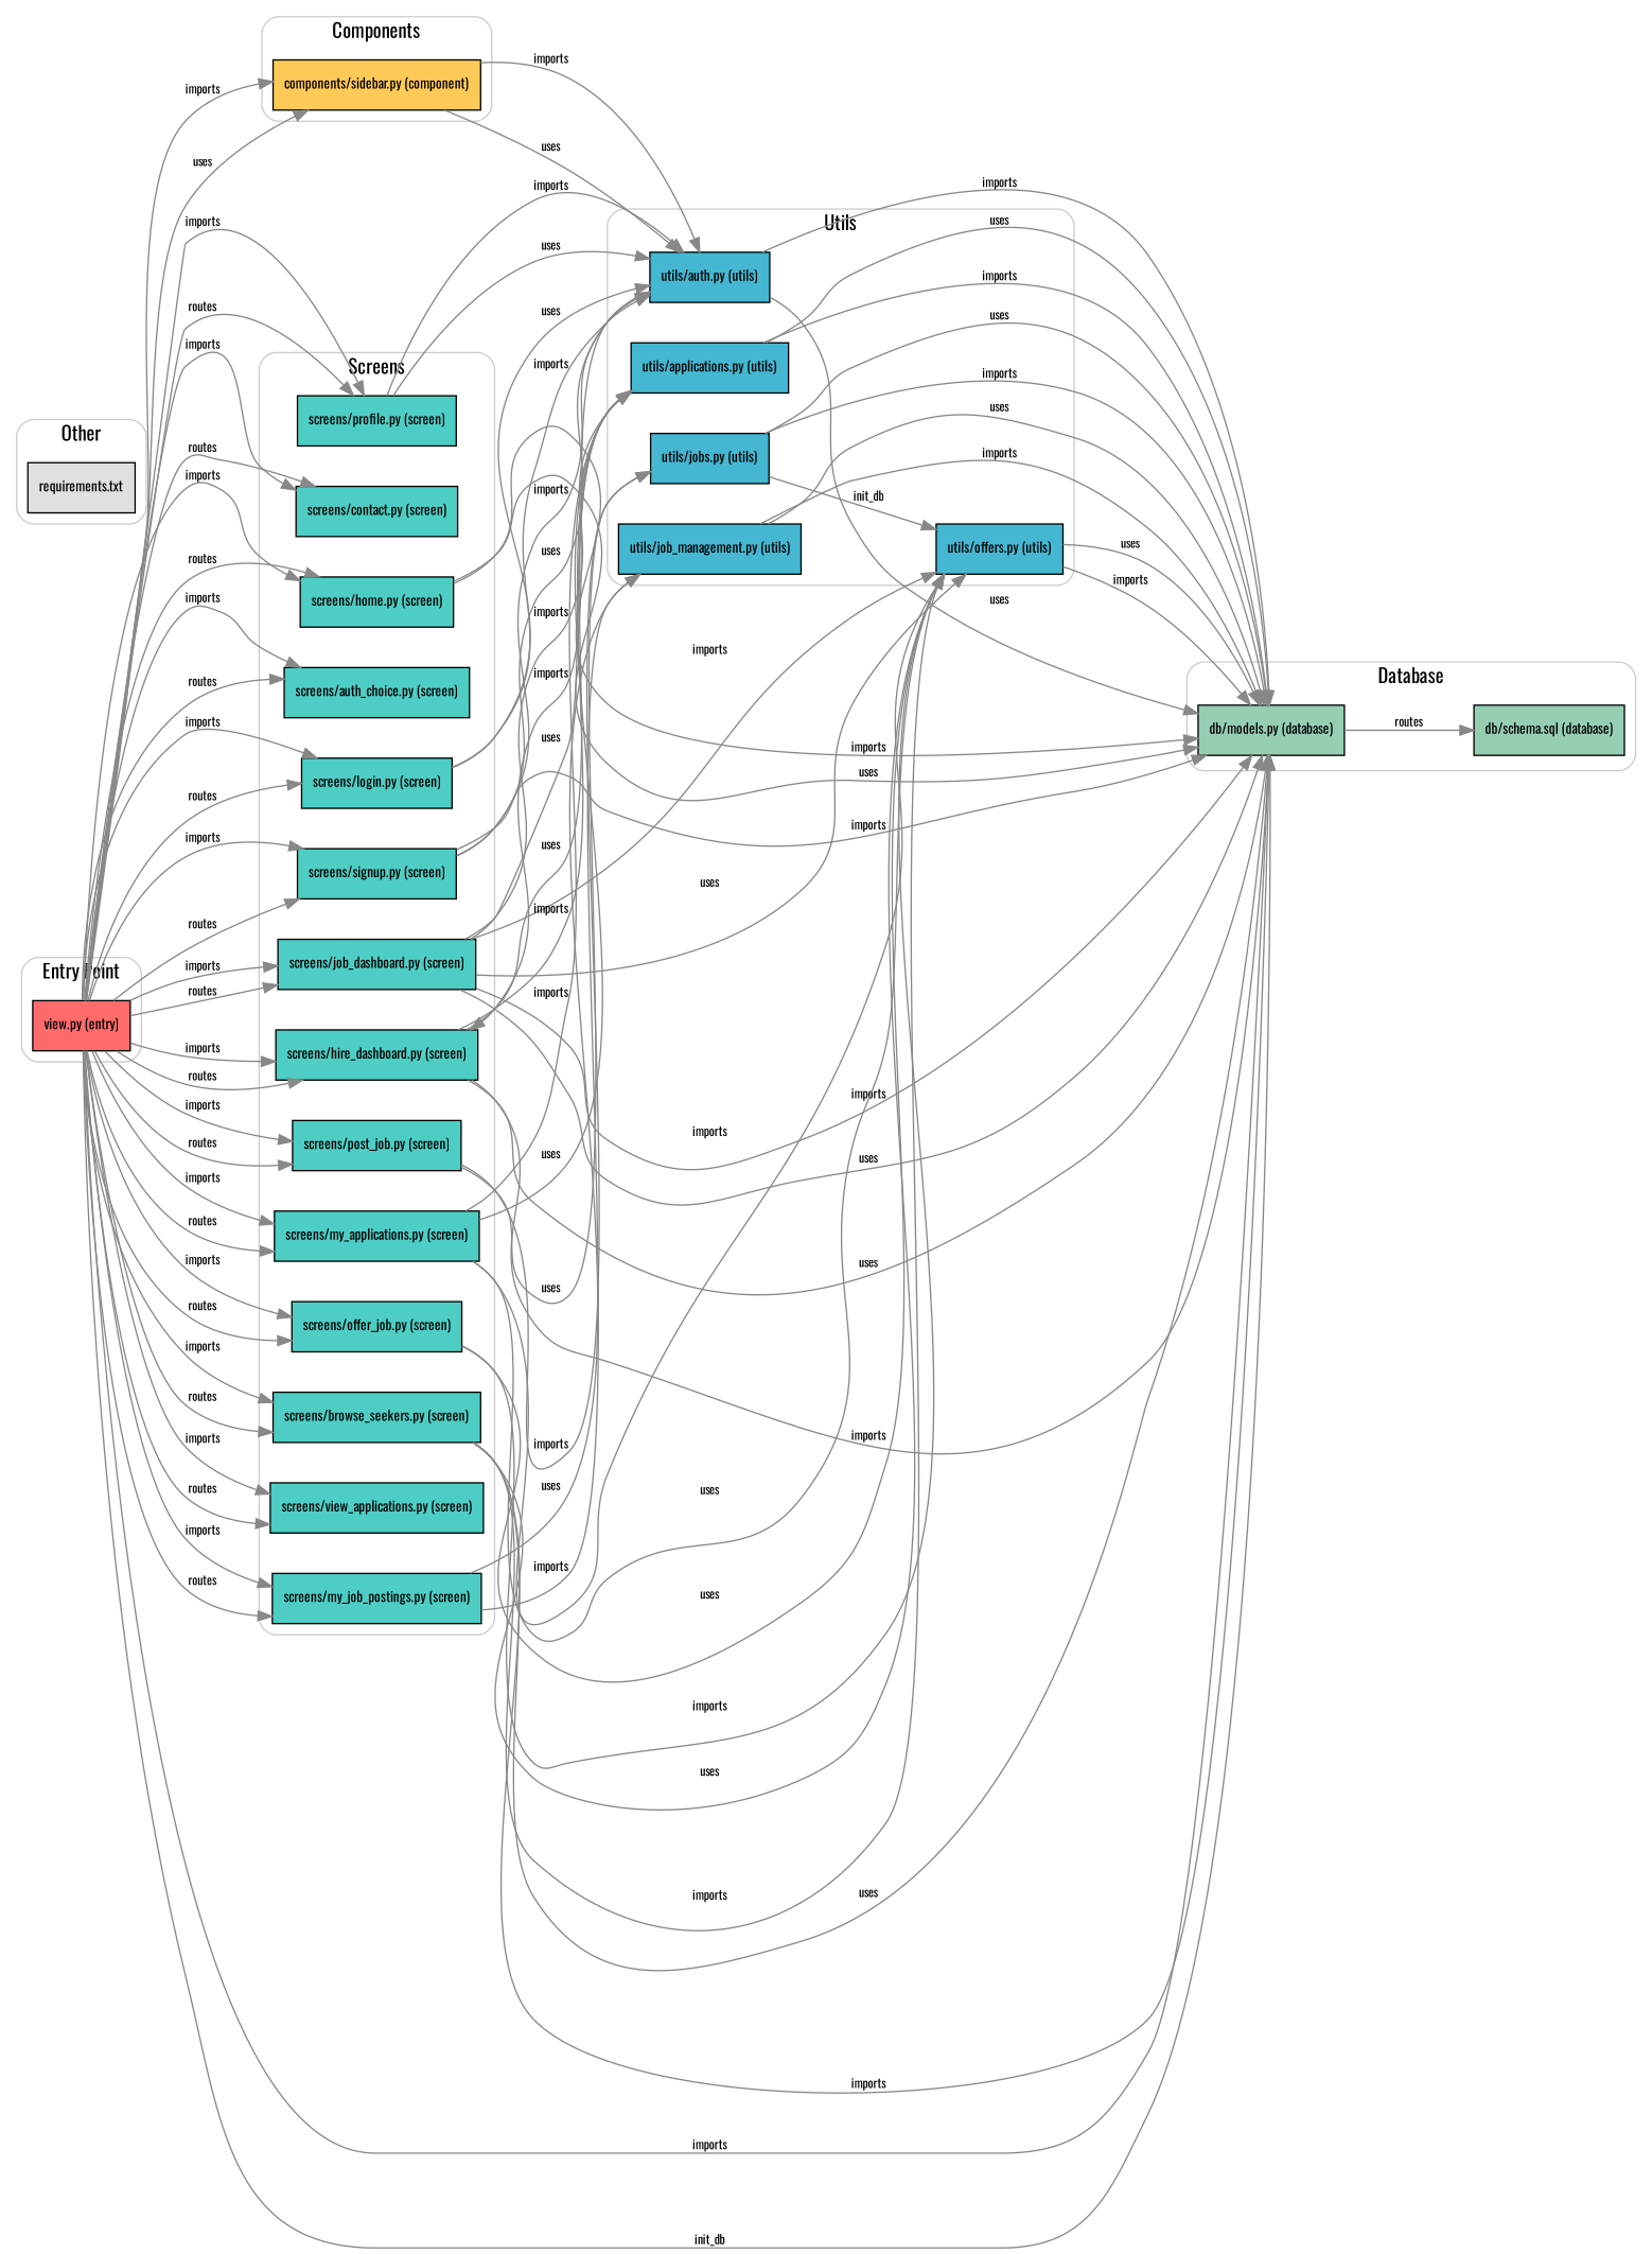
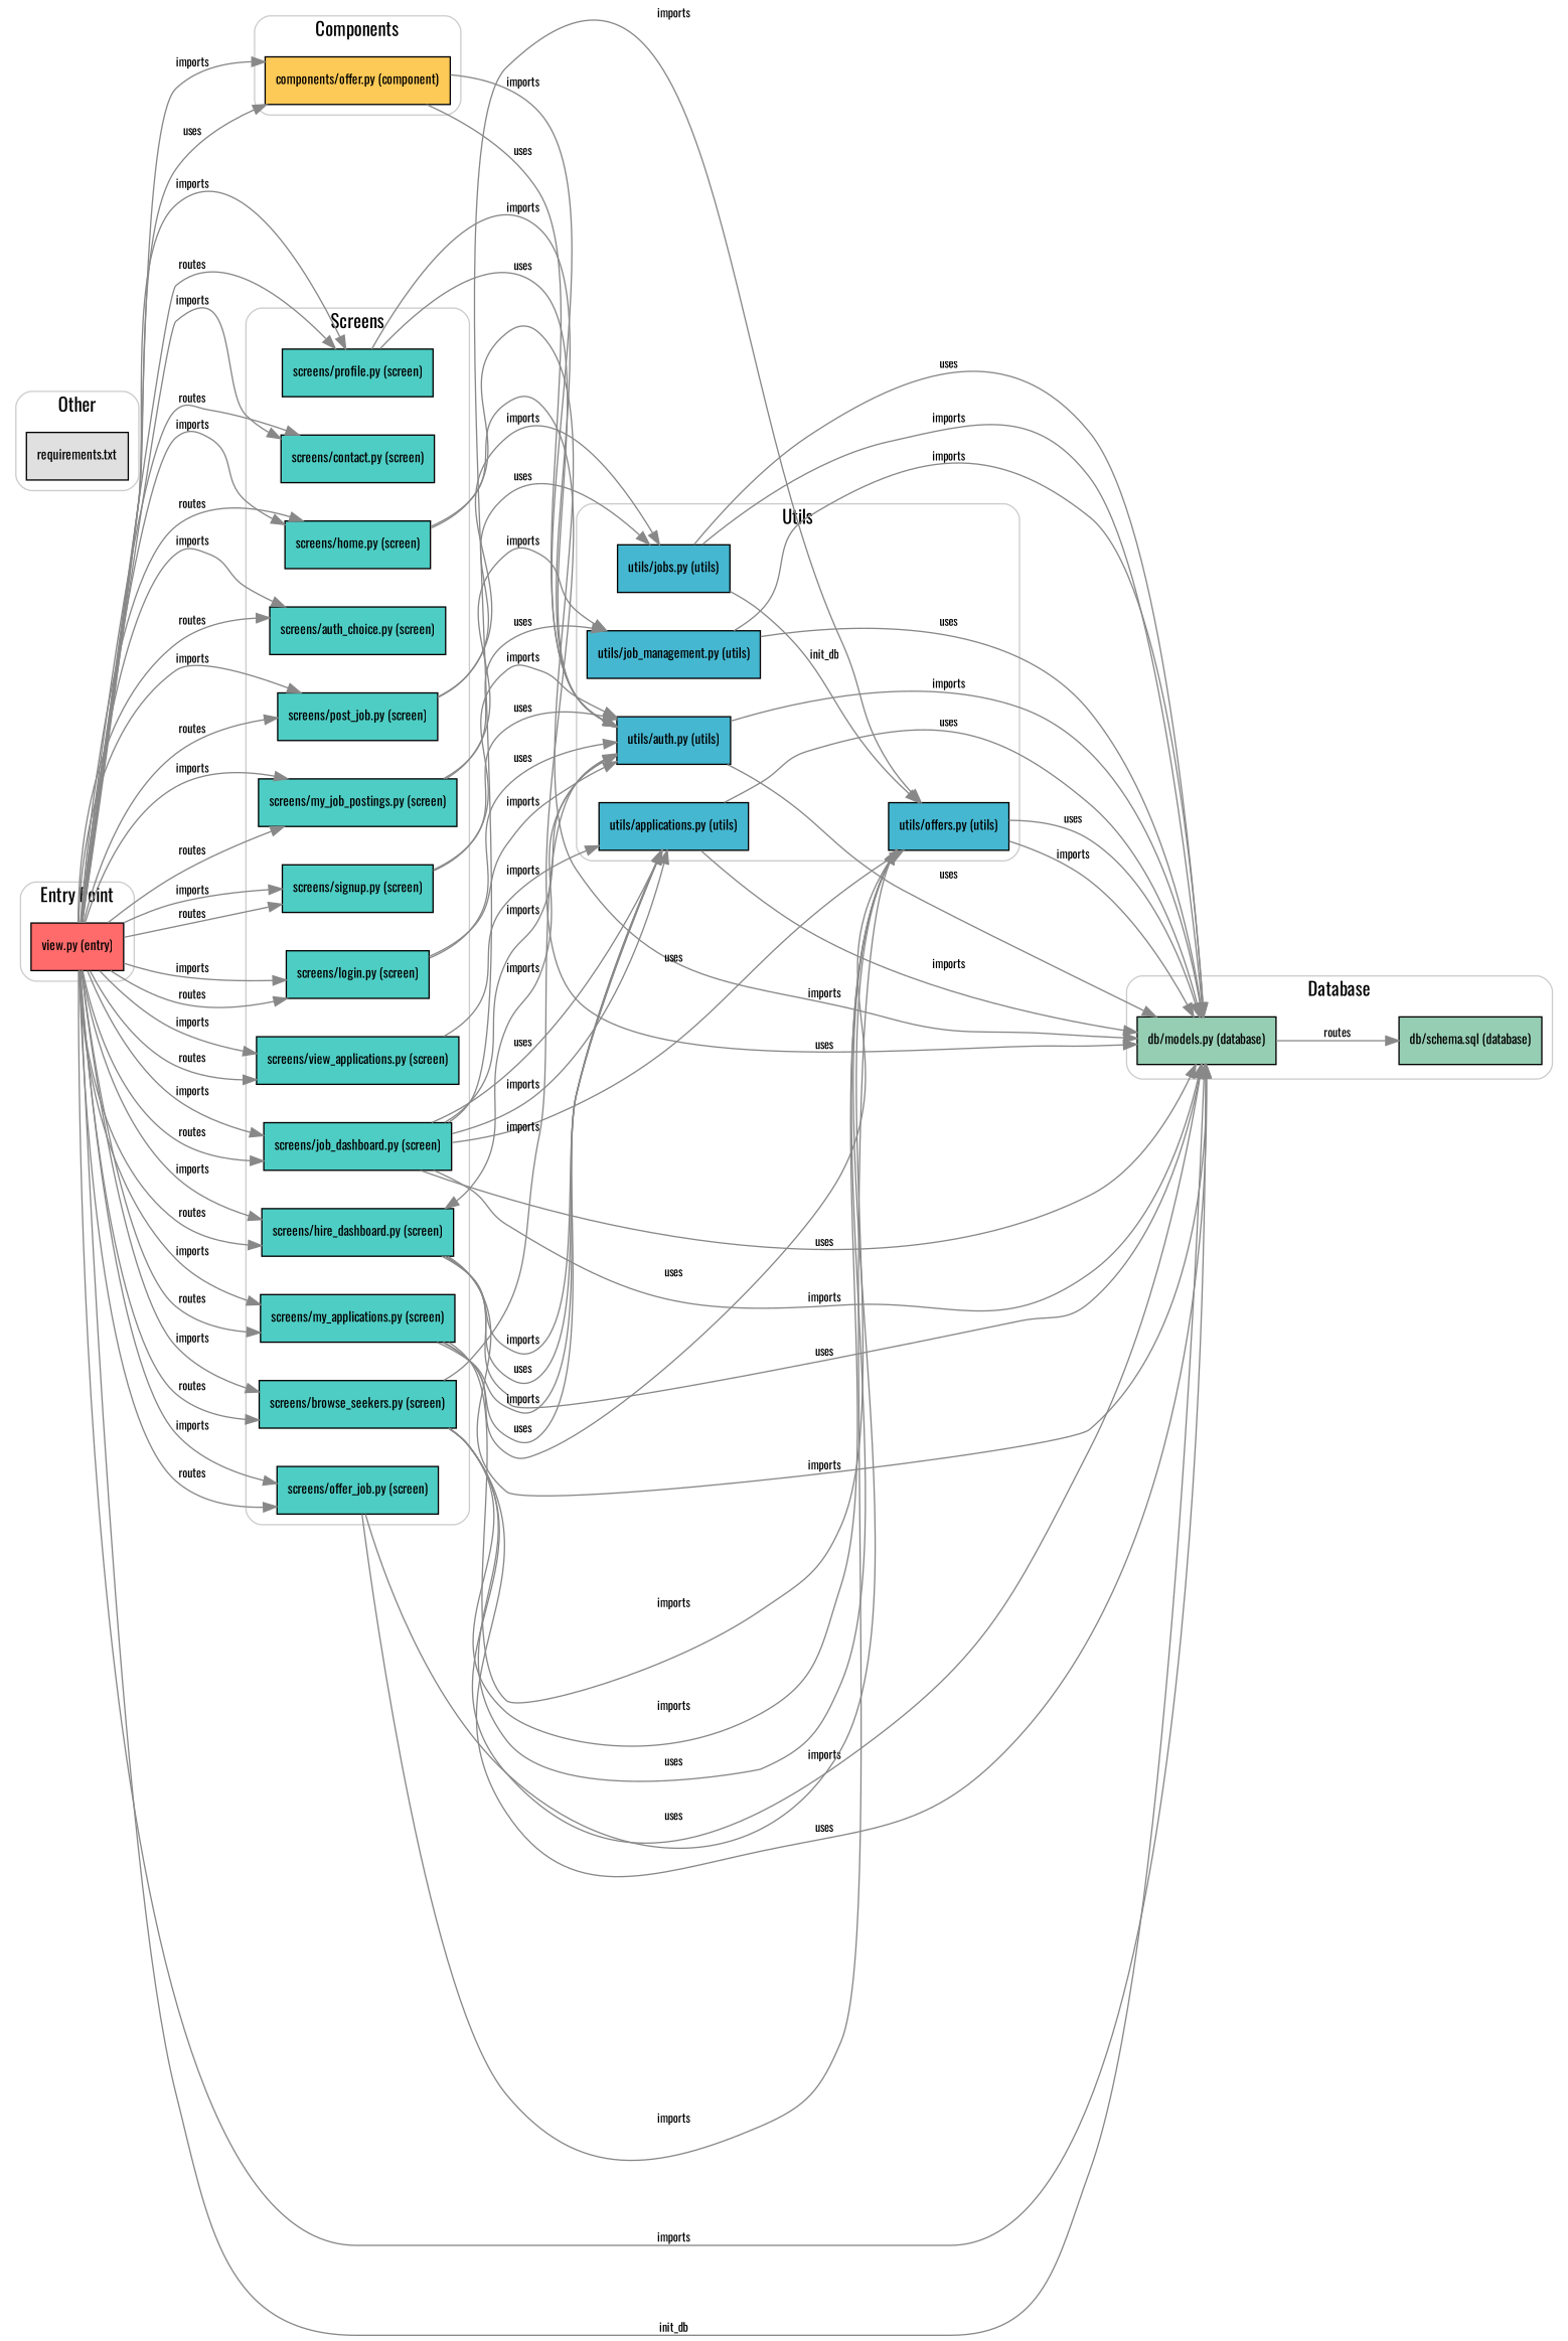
  digraph {
    fontname=Oswald
    nodesep=0.4
    rankdir=LR
    ranksep=1.0
    splines=true
    node [fillcolor="#4ecdc4" fontname=Oswald fontsize=10 shape=box style=filled]
    edge [color="#888888" fontname=Oswald fontsize=9]
    n1 [fillcolor="#ff6b6b" label="view.py (entry)"]
-   n2 [fillcolor="#feca57" label="components/sidebar.py (component)"]
+   n2 [fillcolor="#feca57" label="components/offer.py (component)"]
    n3 [label="screens/home.py (screen)"]
    n4 [label="screens/auth_choice.py (screen)"]
    n5 [label="screens/login.py (screen)"]
    n6 [label="screens/signup.py (screen)"]
    n7 [label="screens/job_dashboard.py (screen)"]
    n8 [label="screens/hire_dashboard.py (screen)"]
    n9 [label="screens/browse_seekers.py (screen)"]
    n10 [label="screens/offer_job.py (screen)"]
    n11 [label="screens/post_job.py (screen)"]
    n12 [label="screens/my_applications.py (screen)"]
    n13 [label="screens/view_applications.py (screen)"]
    n14 [label="screens/my_job_postings.py (screen)"]
    n15 [label="screens/profile.py (screen)"]
    n16 [label="screens/contact.py (screen)"]
    n17 [fillcolor="#45b7d1" label="utils/auth.py (utils)"]
    n18 [fillcolor="#45b7d1" label="utils/applications.py (utils)"]
    n19 [fillcolor="#45b7d1" label="utils/job_management.py (utils)"]
    n20 [fillcolor="#45b7d1" label="utils/offers.py (utils)"]
    n21 [fillcolor="#45b7d1" label="utils/jobs.py (utils)"]
    n22 [fillcolor="#96ceb4" label="db/models.py (database)"]
    n23 [fillcolor="#96ceb4" label="db/schema.sql (database)"]
    n24 [fillcolor="#e0e0e0" label="requirements.txt"]
    subgraph cluster_1 {
      color="#cccccc"
      label="Entry Point"
      style=rounded
      n1
    }
    subgraph cluster_2 {
      color="#cccccc"
      label=Components
      style=rounded
      n2
    }
    subgraph cluster_3 {
      color="#cccccc"
      label=Screens
      style=rounded
      n3
      n4
      n5
      n6
      n7
      n8
      n9
      n10
      n11
      n12
      n13
      n14
      n15
      n16
    }
    subgraph cluster_4 {
      color="#cccccc"
      label=Utils
      style=rounded
      n17
      n18
      n19
      n20
      n21
    }
    subgraph cluster_5 {
      color="#cccccc"
      label=Database
      style=rounded
      n22
      n23
    }
    subgraph cluster_6 {
      color="#cccccc"
      label=Other
      style=rounded
      n24
    }
    n1 -> n2 [label=imports]
    n1 -> n2 [label=uses]
    n1 -> n3 [label=imports]
    n1 -> n3 [label=routes]
    n1 -> n4 [label=imports]
    n1 -> n4 [label=routes]
    n1 -> n5 [label=imports]
    n1 -> n5 [label=routes]
    n1 -> n6 [label=imports]
    n1 -> n6 [label=routes]
    n1 -> n7 [label=imports]
    n1 -> n7 [label=routes]
    n1 -> n8 [label=imports]
    n1 -> n8 [label=routes]
    n1 -> n9 [label=imports]
    n1 -> n9 [label=routes]
    n1 -> n10 [label=imports]
    n1 -> n10 [label=routes]
    n1 -> n11 [label=imports]
    n1 -> n11 [label=routes]
    n1 -> n12 [label=imports]
    n1 -> n12 [label=routes]
    n1 -> n13 [label=imports]
    n1 -> n13 [label=routes]
    n1 -> n14 [label=imports]
    n1 -> n14 [label=routes]
    n1 -> n15 [label=imports]
    n1 -> n15 [label=routes]
    n1 -> n16 [label=imports]
    n1 -> n16 [label=routes]
    n1 -> n22 [label=imports]
    n1 -> n22 [label=init_db]
    n2 -> n17 [label=imports]
    n2 -> n17 [label=uses]
    n3 -> n22 [label=imports]
    n3 -> n22 [label=uses]
    n5 -> n17 [label=imports]
    n5 -> n17 [label=uses]
    n6 -> n17 [label=imports]
    n6 -> n17 [label=uses]
-   n6 -> n22 [label=imports]
+   n7 -> n17 [label=imports]
    n7 -> n18 [label=imports]
    n7 -> n18 [label=uses]
    n7 -> n20 [label=imports]
    n7 -> n20 [label=uses]
    n7 -> n22 [label=imports]
    n7 -> n22 [label=uses]
    n8 -> n18 [label=imports]
    n8 -> n18 [label=uses]
    n8 -> n22 [label=imports]
    n8 -> n22 [label=uses]
+   n9 -> n17 [label=imports]
    n9 -> n20 [label=imports]
    n9 -> n20 [label=uses]
    n9 -> n22 [label=imports]
    n9 -> n22 [label=uses]
    n10 -> n20 [label=imports]
    n10 -> n20 [label=uses]
    n11 -> n21 [label=imports]
    n11 -> n21 [label=uses]
    n12 -> n18 [label=imports]
    n12 -> n18 [label=uses]
    n12 -> n20 [label=imports]
    n12 -> n20 [label=uses]
+   n13 -> n18 [label=imports]
    n14 -> n19 [label=imports]
    n14 -> n19 [label=uses]
    n15 -> n17 [label=imports]
    n15 -> n17 [label=uses]
    n17 -> n8 [label=imports]
    n17 -> n22 [label=imports]
    n17 -> n22 [label=uses]
    n18 -> n22 [label=imports]
    n18 -> n22 [label=uses]
    n19 -> n22 [label=imports]
    n19 -> n22 [label=uses]
    n20 -> n22 [label=imports]
    n20 -> n22 [label=uses]
    n21 -> n20 [label=init_db]
    n21 -> n22 [label=imports]
    n21 -> n22 [label=uses]
    n22 -> n23 [label=routes]
  }
